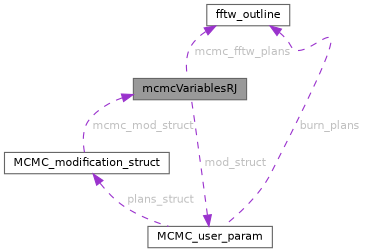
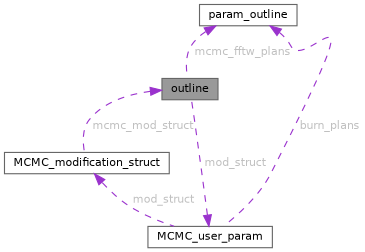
  digraph {
    node [color=gray40 fillcolor=white fontname=Helvetica fontsize=10 shape=box style=filled]
    edge [color=darkorchid3 dir=back fontcolor=grey fontname=Helvetica fontsize=10 labelfontname=Helvetica labelfontsize=10 style=dashed]
-   n1 [fillcolor=grey60 fontcolor=black height=0.2 label=mcmcVariablesRJ width=0.4]
+   n1 [fillcolor=grey60 fontcolor=black height=0.2 label=outline width=0.4]
    n2 [height=0.2 label=MCMC_modification_struct width=0.4]
-   n3 [height=0.2 label=fftw_outline width=0.4]
+   n3 [height=0.2 label=param_outline width=0.4]
    n4 [height=0.2 label=MCMC_user_param width=0.4]
    n1 -> n2 [label=" mcmc_mod_struct"]
-   n2 -> n4 [label=" plans_struct"]
+   n2 -> n4 [label=" mod_struct"]
    n3 -> n1 [label=" mcmc_fftw_plans"]
    n3 -> n4 [label=" burn_plans"]
    n4 -> n1 [label=" mod_struct"]
  }
